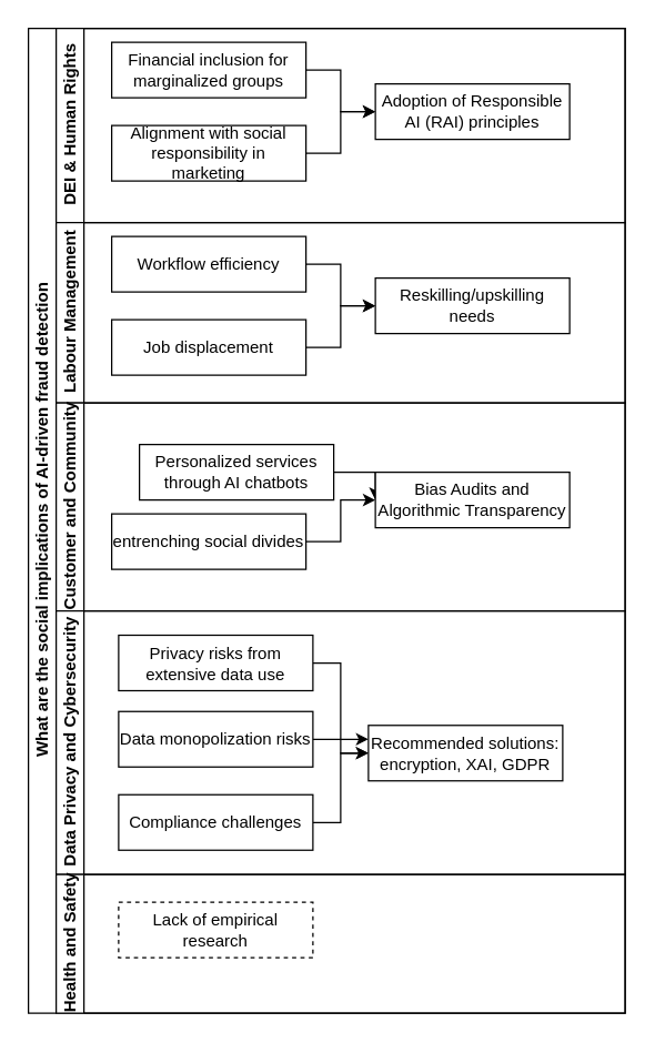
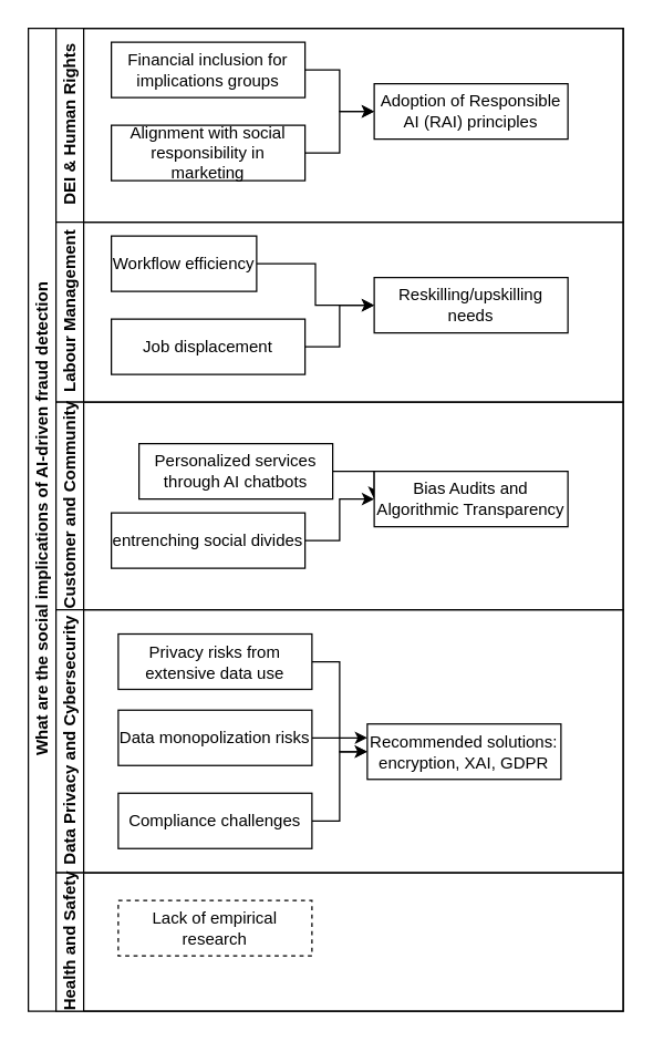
  <mxCell id="0" />
  <mxCell id="1" parent="0" />
  <mxCell id="2" value="What are the social implications of AI-driven fraud detection" style="swimlane;html=1;childLayout=stackLayout;resizeParent=1;resizeParentMax=0;horizontal=0;startSize=20;horizontalStack=0;" parent="1" vertex="1"><mxGeometry x="20" y="20" width="430" height="710" as="geometry" /></mxCell>
  <mxCell id="3" value="DEI &amp;amp; Human Rights" style="swimlane;html=1;startSize=20;horizontal=0;" parent="2" vertex="1"><mxGeometry x="20" width="410" height="140" as="geometry" /></mxCell>
  <mxCell id="4" style="edgeStyle=orthogonalEdgeStyle;rounded=0;orthogonalLoop=1;jettySize=auto;html=1;exitX=1;exitY=0.5;exitDx=0;exitDy=0;entryX=0;entryY=0.5;entryDx=0;entryDy=0;" edge="1" parent="3" source="5" target="6"><mxGeometry relative="1" as="geometry" /></mxCell>
- <mxCell id="5" value="Financial inclusion for marginalized groups" style="whiteSpace=wrap;html=1;" vertex="1" parent="3"><mxGeometry x="40" y="10" width="140" height="40" as="geometry" /></mxCell>
+ <mxCell id="5" value="Financial inclusion for implications groups" style="whiteSpace=wrap;html=1;" vertex="1" parent="3"><mxGeometry x="40" y="10" width="140" height="40" as="geometry" /></mxCell>
  <mxCell id="6" value="Adoption of Responsible AI (RAI) principles" style="whiteSpace=wrap;html=1;" vertex="1" parent="3"><mxGeometry x="230" y="40" width="140" height="40" as="geometry" /></mxCell>
  <mxCell id="7" style="edgeStyle=orthogonalEdgeStyle;rounded=0;orthogonalLoop=1;jettySize=auto;html=1;exitX=1;exitY=0.5;exitDx=0;exitDy=0;entryX=0;entryY=0.5;entryDx=0;entryDy=0;" edge="1" parent="3" source="8" target="6"><mxGeometry relative="1" as="geometry" /></mxCell>
  <mxCell id="8" value="Alignment with social responsibility in marketing" style="whiteSpace=wrap;html=1;" vertex="1" parent="3"><mxGeometry x="40" y="70" width="140" height="40" as="geometry" /></mxCell>
  <mxCell id="9" value="Labour Management" style="swimlane;html=1;startSize=20;horizontal=0;" parent="2" vertex="1"><mxGeometry x="20" y="140" width="410" height="130" as="geometry"><mxRectangle x="20" y="240" width="430" height="30" as="alternateBounds" /></mxGeometry></mxCell>
  <mxCell id="10" style="edgeStyle=orthogonalEdgeStyle;rounded=0;orthogonalLoop=1;jettySize=auto;html=1;exitX=1;exitY=0.5;exitDx=0;exitDy=0;entryX=0;entryY=0.5;entryDx=0;entryDy=0;" edge="1" parent="9" source="11" target="14"><mxGeometry relative="1" as="geometry" /></mxCell>
- <mxCell id="11" value="Workflow efficiency" style="whiteSpace=wrap;html=1;" vertex="1" parent="9"><mxGeometry x="40" y="10" width="140" height="40" as="geometry" /></mxCell>
+ <mxCell id="11" value="Workflow efficiency" style="whiteSpace=wrap;html=1;" vertex="1" parent="9"><mxGeometry x="40" y="10" width="105" height="40" as="geometry" /></mxCell>
  <mxCell id="12" style="edgeStyle=orthogonalEdgeStyle;rounded=0;orthogonalLoop=1;jettySize=auto;html=1;exitX=1;exitY=0.5;exitDx=0;exitDy=0;entryX=0;entryY=0.5;entryDx=0;entryDy=0;" edge="1" parent="9" source="13" target="14"><mxGeometry relative="1" as="geometry" /></mxCell>
  <mxCell id="13" value="Job displacement" style="whiteSpace=wrap;html=1;" vertex="1" parent="9"><mxGeometry x="40" y="70" width="140" height="40" as="geometry" /></mxCell>
  <mxCell id="14" value="Reskilling/upskilling needs" style="whiteSpace=wrap;html=1;" vertex="1" parent="9"><mxGeometry x="230" y="40" width="140" height="40" as="geometry" /></mxCell>
  <mxCell id="15" value="Customer and Community" style="swimlane;html=1;startSize=20;horizontal=0;" vertex="1" parent="2"><mxGeometry x="20" y="270" width="410" height="150" as="geometry"><mxRectangle x="20" y="240" width="430" height="30" as="alternateBounds" /></mxGeometry></mxCell>
  <mxCell id="16" style="edgeStyle=orthogonalEdgeStyle;rounded=0;orthogonalLoop=1;jettySize=auto;html=1;exitX=1;exitY=0.5;exitDx=0;exitDy=0;entryX=0;entryY=0.5;entryDx=0;entryDy=0;" edge="1" parent="15" source="17" target="20"><mxGeometry relative="1" as="geometry" /></mxCell>
  <mxCell id="17" value="Personalized services through AI chatbots" style="whiteSpace=wrap;html=1;" vertex="1" parent="15"><mxGeometry x="60" y="30" width="140" height="40" as="geometry" /></mxCell>
  <mxCell id="18" style="edgeStyle=orthogonalEdgeStyle;rounded=0;orthogonalLoop=1;jettySize=auto;html=1;exitX=1;exitY=0.5;exitDx=0;exitDy=0;entryX=0;entryY=0.5;entryDx=0;entryDy=0;" edge="1" parent="15" source="19" target="20"><mxGeometry relative="1" as="geometry" /></mxCell>
  <mxCell id="19" value="entrenching social divides" style="whiteSpace=wrap;html=1;" vertex="1" parent="15"><mxGeometry x="40" y="80" width="140" height="40" as="geometry" /></mxCell>
  <mxCell id="20" value="Bias Audits and Algorithmic Transparency" style="whiteSpace=wrap;html=1;" vertex="1" parent="15"><mxGeometry x="230" y="50" width="140" height="40" as="geometry" /></mxCell>
  <mxCell id="21" value="Data Privacy and Cybersecurity" style="swimlane;html=1;startSize=20;horizontal=0;" vertex="1" parent="2"><mxGeometry x="20" y="420" width="410" height="190" as="geometry"><mxRectangle x="20" y="240" width="430" height="30" as="alternateBounds" /></mxGeometry></mxCell>
  <mxCell id="22" style="edgeStyle=orthogonalEdgeStyle;rounded=0;orthogonalLoop=1;jettySize=auto;html=1;exitX=1;exitY=0.5;exitDx=0;exitDy=0;entryX=0;entryY=0.5;entryDx=0;entryDy=0;" edge="1" parent="21" source="23" target="28"><mxGeometry relative="1" as="geometry" /></mxCell>
  <mxCell id="23" value="Privacy risks from extensive data use" style="whiteSpace=wrap;html=1;" vertex="1" parent="21"><mxGeometry x="45" y="17.5" width="140" height="40" as="geometry" /></mxCell>
  <mxCell id="24" style="edgeStyle=orthogonalEdgeStyle;rounded=0;orthogonalLoop=1;jettySize=auto;html=1;exitX=1;exitY=0.5;exitDx=0;exitDy=0;" edge="1" parent="21" source="25"><mxGeometry relative="1" as="geometry"><mxPoint x="225" y="92.5" as="targetPoint" /></mxGeometry></mxCell>
  <mxCell id="25" value="Data monopolization risks" style="whiteSpace=wrap;html=1;" vertex="1" parent="21"><mxGeometry x="45" y="72.5" width="140" height="40" as="geometry" /></mxCell>
  <mxCell id="26" style="edgeStyle=orthogonalEdgeStyle;rounded=0;orthogonalLoop=1;jettySize=auto;html=1;exitX=1;exitY=0.5;exitDx=0;exitDy=0;entryX=0;entryY=0.5;entryDx=0;entryDy=0;" edge="1" parent="21" source="27" target="28"><mxGeometry relative="1" as="geometry" /></mxCell>
  <mxCell id="27" value="Compliance challenges" style="whiteSpace=wrap;html=1;" vertex="1" parent="21"><mxGeometry x="45" y="132.5" width="140" height="40" as="geometry" /></mxCell>
  <mxCell id="28" value="Recommended solutions: encryption, XAI, GDPR" style="whiteSpace=wrap;html=1;" vertex="1" parent="21"><mxGeometry x="225" y="82.5" width="140" height="40" as="geometry" /></mxCell>
  <mxCell id="29" value="Health and Safety" style="swimlane;html=1;startSize=20;horizontal=0;" vertex="1" parent="2"><mxGeometry x="20" y="610" width="410" height="100" as="geometry"><mxRectangle x="20" y="240" width="430" height="30" as="alternateBounds" /></mxGeometry></mxCell>
  <mxCell id="30" value="Lack of empirical research" style="whiteSpace=wrap;html=1;dashed=1;" vertex="1" parent="29"><mxGeometry x="45" y="20" width="140" height="40" as="geometry" /></mxCell>
